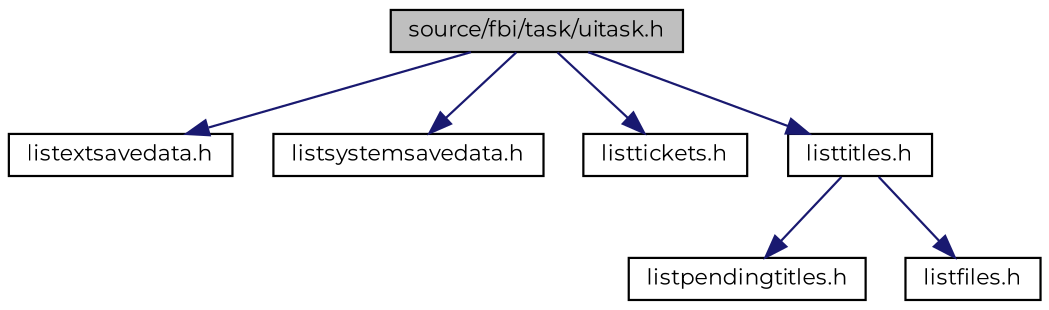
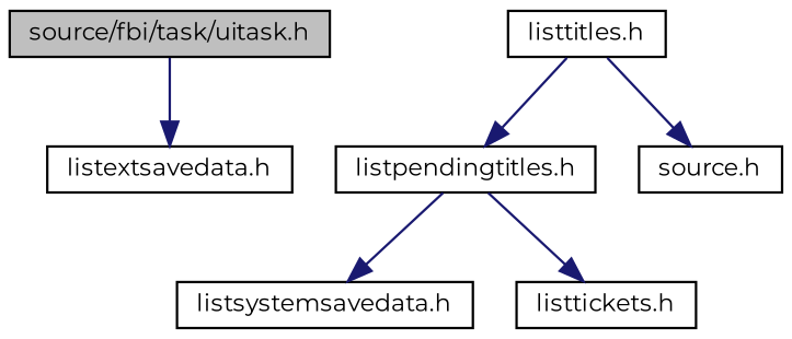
  digraph {
    fontname=Montserrat
    node [color=black fillcolor=white fontname=Montserrat fontsize=10 shape=record style=filled]
    edge [color=midnightblue fontname=Montserrat fontsize=10 labelfontname=Helvetica labelfontsize=10 style=solid]
    n1 [fillcolor=grey75 fontcolor=black height=0.2 label="source/fbi/task/uitask.h" width=0.4]
    n2 [height=0.2 label="listextsavedata.h" width=0.4]
    n3 [height=0.2 label="listsystemsavedata.h" width=0.4]
    n4 [height=0.2 label="listtickets.h" width=0.4]
    n5 [height=0.2 label="listtitles.h" width=0.4]
    n6 [height=0.2 label="listpendingtitles.h" width=0.4]
-   n7 [height=0.2 label="listfiles.h" width=0.4]
+   n7 [height=0.2 label="source.h" width=0.4]
    n1 -> n2
-   n1 -> n3
-   n1 -> n4
-   n1 -> n5
+   n6 -> n3
+   n6 -> n4
    n5 -> n6
    n5 -> n7
  }
